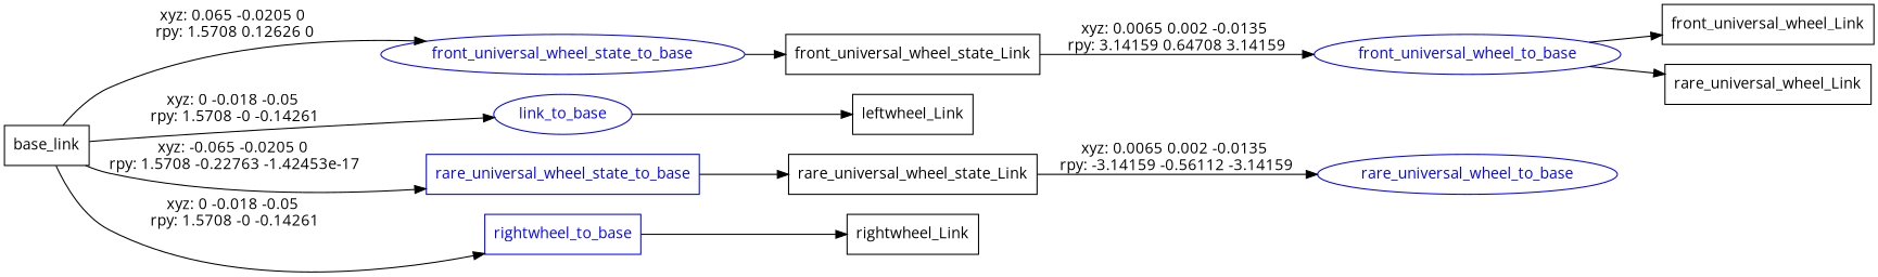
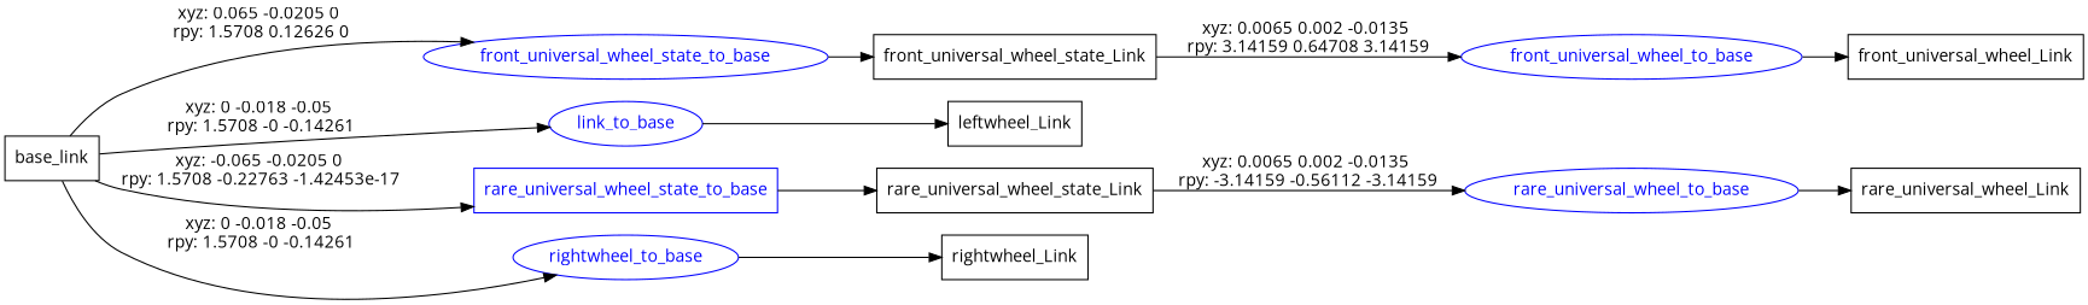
  digraph {
    fontname="Open Sans"
    rankdir=LR
    node [fontname="Open Sans" shape=box]
    edge [fontname="Open Sans"]
    n1 [label=base_link]
    front_universal_wheel_state_to_base [color=blue fontcolor=blue shape=ellipse]
    n3 [color=blue fontcolor=blue label=link_to_base shape=ellipse]
    rare_universal_wheel_state_to_base [color=blue fontcolor=blue]
-   rightwheel_to_base [color=blue fontcolor=blue]
+   rightwheel_to_base [color=blue fontcolor=blue shape=ellipse]
    n6 [label=front_universal_wheel_state_Link]
    n7 [label=leftwheel_Link]
    n8 [label=rare_universal_wheel_state_Link]
    n9 [label=rightwheel_Link]
    front_universal_wheel_to_base [color=blue fontcolor=blue shape=ellipse]
    n11 [label=front_universal_wheel_Link]
    rare_universal_wheel_to_base [color=blue fontcolor=blue shape=ellipse]
    n13 [label=rare_universal_wheel_Link]
    n1 -> front_universal_wheel_state_to_base [label="xyz: 0.065 -0.0205 0 \nrpy: 1.5708 0.12626 0"]
    n1 -> n3 [label="xyz: 0 -0.018 -0.05 \nrpy: 1.5708 -0 -0.14261"]
    n1 -> rare_universal_wheel_state_to_base [label="xyz: -0.065 -0.0205 0 \nrpy: 1.5708 -0.22763 -1.42453e-17"]
    n1 -> rightwheel_to_base [label="xyz: 0 -0.018 -0.05 \nrpy: 1.5708 -0 -0.14261"]
    front_universal_wheel_state_to_base -> n6
    n3 -> n7
    rare_universal_wheel_state_to_base -> n8
    rightwheel_to_base -> n9
    n6 -> front_universal_wheel_to_base [label="xyz: 0.0065 0.002 -0.0135 \nrpy: 3.14159 0.64708 3.14159"]
    n8 -> rare_universal_wheel_to_base [label="xyz: 0.0065 0.002 -0.0135 \nrpy: -3.14159 -0.56112 -3.14159"]
    front_universal_wheel_to_base -> n11
-   front_universal_wheel_to_base -> n13
+   rare_universal_wheel_to_base -> n13
  }
